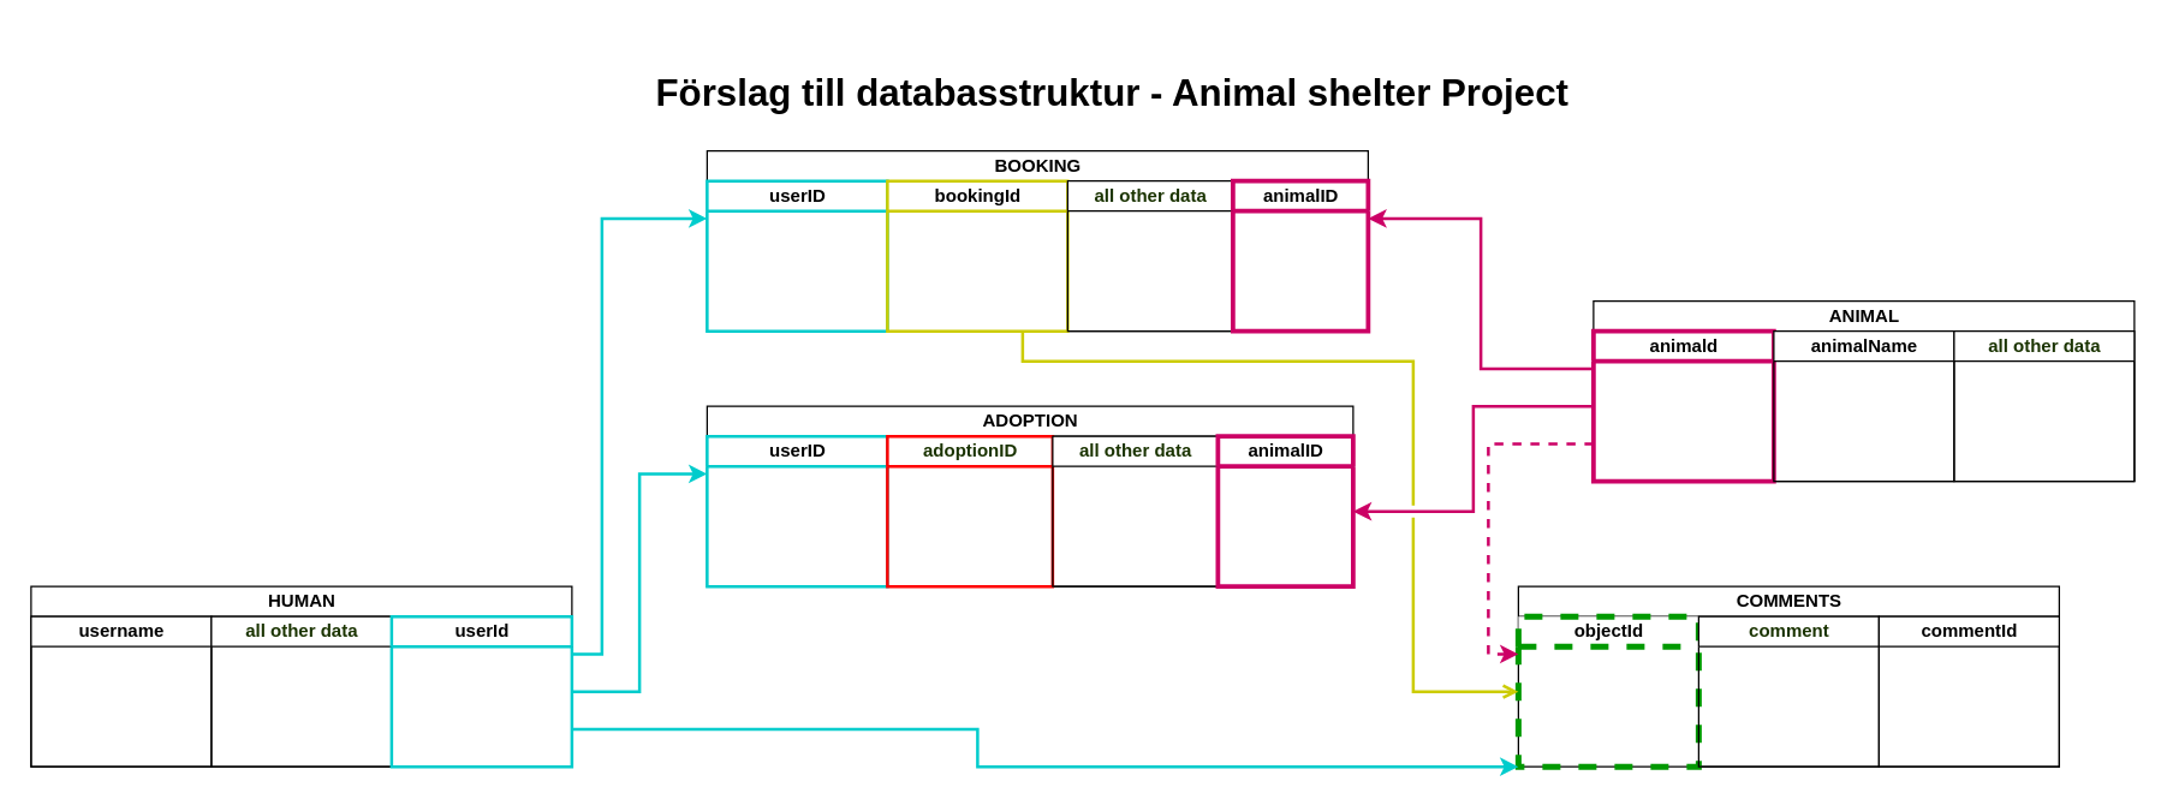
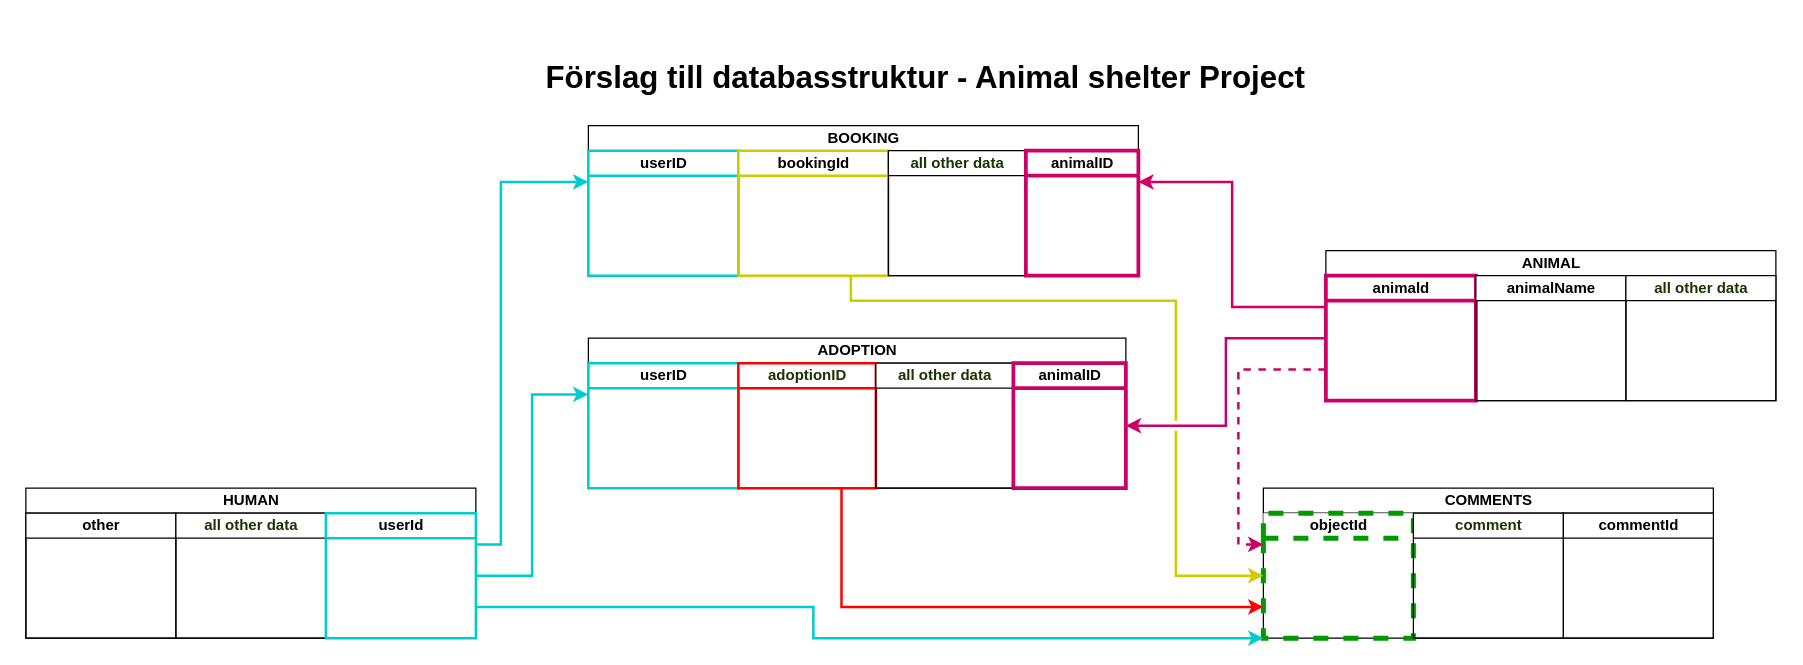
  <mxCell id="0" />
  <mxCell id="1" parent="0" />
  <mxCell id="2" value="HUMAN" style="swimlane;childLayout=stackLayout;resizeParent=1;resizeParentMax=0;startSize=20;html=1;" parent="1" vertex="1"><mxGeometry x="20" y="390" width="360" height="120" as="geometry" /></mxCell>
- <mxCell id="3" value="username" style="swimlane;startSize=20;html=1;" parent="2" vertex="1"><mxGeometry y="20" width="120" height="100" as="geometry" /></mxCell>
+ <mxCell id="3" value="other" style="swimlane;startSize=20;html=1;" parent="2" vertex="1"><mxGeometry y="20" width="120" height="100" as="geometry" /></mxCell>
  <mxCell id="4" value="all other data" style="swimlane;startSize=20;html=1;fontColor=#1A3300;" parent="2" vertex="1"><mxGeometry x="120" y="20" width="120" height="100" as="geometry" /></mxCell>
  <mxCell id="5" value="userId" style="swimlane;startSize=20;html=1;strokeColor=#00CCCC;strokeWidth=2;" parent="2" vertex="1"><mxGeometry x="240" y="20" width="120" height="100" as="geometry" /></mxCell>
  <mxCell id="6" value="ANIMAL" style="swimlane;childLayout=stackLayout;resizeParent=1;resizeParentMax=0;startSize=20;html=1;" parent="1" vertex="1"><mxGeometry x="1060" y="200" width="360" height="120" as="geometry" /></mxCell>
  <mxCell id="7" value="animald" style="swimlane;startSize=20;html=1;strokeColor=#CC0066;strokeWidth=3;" parent="6" vertex="1"><mxGeometry y="20" width="120" height="100" as="geometry" /></mxCell>
  <mxCell id="8" value="animalName" style="swimlane;startSize=20;html=1;" parent="6" vertex="1"><mxGeometry x="120" y="20" width="120" height="100" as="geometry" /></mxCell>
  <mxCell id="9" value="all other data" style="swimlane;startSize=20;html=1;fontColor=#1A3300;" parent="6" vertex="1"><mxGeometry x="240" y="20" width="120" height="100" as="geometry" /></mxCell>
  <mxCell id="10" value="BOOKING" style="swimlane;childLayout=stackLayout;resizeParent=1;resizeParentMax=0;startSize=20;html=1;" parent="1" vertex="1"><mxGeometry x="470" y="100" width="440" height="120" as="geometry" /></mxCell>
  <mxCell id="11" value="userID" style="swimlane;startSize=20;html=1;strokeColor=#00CCCC;strokeWidth=2;" parent="10" vertex="1"><mxGeometry y="20" width="120" height="100" as="geometry" /></mxCell>
  <mxCell id="12" value="bookingId" style="swimlane;startSize=20;html=1;strokeColor=#CCCC00;strokeWidth=2;" parent="10" vertex="1"><mxGeometry x="120" y="20" width="120" height="100" as="geometry" /></mxCell>
  <mxCell id="13" value="all other data" style="swimlane;startSize=20;html=1;fontColor=#1A3300;" parent="10" vertex="1"><mxGeometry x="240" y="20" width="110" height="100" as="geometry" /></mxCell>
  <mxCell id="14" value="animalID" style="swimlane;startSize=20;html=1;strokeColor=#CC0066;strokeWidth=3;" parent="10" vertex="1"><mxGeometry x="350" y="20" width="90" height="100" as="geometry" /></mxCell>
  <mxCell id="15" value="ADOPTION" style="swimlane;childLayout=stackLayout;resizeParent=1;resizeParentMax=0;startSize=20;html=1;" parent="1" vertex="1"><mxGeometry x="470" y="270" width="430" height="120" as="geometry" /></mxCell>
  <mxCell id="16" value="userID" style="swimlane;startSize=20;html=1;strokeColor=#00CCCC;strokeWidth=2;" parent="15" vertex="1"><mxGeometry y="20" width="120" height="100" as="geometry" /></mxCell>
  <mxCell id="17" value="adoptionID" style="swimlane;startSize=20;html=1;fontColor=#1A3300;strokeColor=#FF0000;strokeWidth=2;" parent="15" vertex="1"><mxGeometry x="120" y="20" width="110" height="100" as="geometry" /></mxCell>
  <mxCell id="18" value="all other data" style="swimlane;startSize=20;html=1;fontColor=#1A3300;" parent="15" vertex="1"><mxGeometry x="230" y="20" width="110" height="100" as="geometry" /></mxCell>
  <mxCell id="19" value="animalID" style="swimlane;startSize=20;html=1;strokeColor=#CC0066;strokeWidth=3;" parent="15" vertex="1"><mxGeometry x="340" y="20" width="90" height="100" as="geometry" /></mxCell>
  <mxCell id="20" value="COMMENTS" style="swimlane;childLayout=stackLayout;resizeParent=1;resizeParentMax=0;startSize=20;html=1;" parent="1" vertex="1"><mxGeometry x="1010" y="390" width="360" height="120" as="geometry" /></mxCell>
  <mxCell id="21" value="objectId" style="swimlane;startSize=20;html=1;strokeColor=#009900;dashed=1;strokeWidth=4;" parent="20" vertex="1"><mxGeometry y="20" width="120" height="100" as="geometry" /></mxCell>
  <mxCell id="22" value="comment" style="swimlane;startSize=20;html=1;fontColor=#1A3300;" parent="20" vertex="1"><mxGeometry x="120" y="20" width="120" height="100" as="geometry" /></mxCell>
  <mxCell id="23" value="commentId" style="swimlane;startSize=20;html=1;" parent="20" vertex="1"><mxGeometry x="240" y="20" width="120" height="100" as="geometry" /></mxCell>
  <mxCell id="24" style="edgeStyle=orthogonalEdgeStyle;rounded=0;orthogonalLoop=1;jettySize=auto;html=1;exitX=0;exitY=0.25;exitDx=0;exitDy=0;entryX=1;entryY=0.25;entryDx=0;entryDy=0;strokeColor=#CC0066;strokeWidth=2;" parent="1" source="7" target="14" edge="1"><mxGeometry relative="1" as="geometry"><mxPoint x="910" y="150" as="targetPoint" /></mxGeometry></mxCell>
  <mxCell id="25" style="edgeStyle=orthogonalEdgeStyle;rounded=0;orthogonalLoop=1;jettySize=auto;html=1;exitX=0;exitY=0.5;exitDx=0;exitDy=0;entryX=1;entryY=0.5;entryDx=0;entryDy=0;strokeColor=#CC0066;strokeWidth=2;" parent="1" source="7" target="19" edge="1"><mxGeometry relative="1" as="geometry" /></mxCell>
  <mxCell id="26" style="edgeStyle=orthogonalEdgeStyle;rounded=0;orthogonalLoop=1;jettySize=auto;html=1;exitX=0;exitY=0.75;exitDx=0;exitDy=0;entryX=0;entryY=0.25;entryDx=0;entryDy=0;strokeColor=#CC0066;strokeWidth=2;dashed=1;" parent="1" source="7" target="21" edge="1"><mxGeometry relative="1" as="geometry" /></mxCell>
  <mxCell id="27" style="edgeStyle=orthogonalEdgeStyle;rounded=0;orthogonalLoop=1;jettySize=auto;html=1;exitX=1;exitY=0.25;exitDx=0;exitDy=0;entryX=0;entryY=0.25;entryDx=0;entryDy=0;strokeColor=#00CCCC;strokeWidth=2;" parent="1" source="5" target="11" edge="1"><mxGeometry relative="1" as="geometry"><Array as="points"><mxPoint x="400" y="435" /><mxPoint x="400" y="145" /></Array></mxGeometry></mxCell>
  <mxCell id="28" style="edgeStyle=orthogonalEdgeStyle;rounded=0;orthogonalLoop=1;jettySize=auto;html=1;exitX=1;exitY=0.5;exitDx=0;exitDy=0;entryX=0;entryY=0.25;entryDx=0;entryDy=0;strokeColor=#00CCCC;strokeWidth=2;" parent="1" source="5" target="16" edge="1"><mxGeometry relative="1" as="geometry" /></mxCell>
- <mxCell id="29" style="edgeStyle=orthogonalEdgeStyle;rounded=0;orthogonalLoop=1;jettySize=auto;html=1;exitX=0.75;exitY=1;exitDx=0;exitDy=0;entryX=0;entryY=0.5;entryDx=0;entryDy=0;jumpStyle=gap;strokeColor=#CCCC00;strokeWidth=2;endArrow=open;" parent="1" source="12" target="21" edge="1"><mxGeometry relative="1" as="geometry"><Array as="points"><mxPoint x="680" y="240" /><mxPoint x="940" y="240" /><mxPoint x="940" y="460" /></Array></mxGeometry></mxCell>
+ <mxCell id="29" style="edgeStyle=orthogonalEdgeStyle;rounded=0;orthogonalLoop=1;jettySize=auto;html=1;exitX=0.75;exitY=1;exitDx=0;exitDy=0;entryX=0;entryY=0.5;entryDx=0;entryDy=0;jumpStyle=gap;strokeColor=#CCCC00;strokeWidth=2;" parent="1" source="12" target="21" edge="1"><mxGeometry relative="1" as="geometry"><Array as="points"><mxPoint x="680" y="240" /><mxPoint x="940" y="240" /><mxPoint x="940" y="460" /></Array></mxGeometry></mxCell>
  <mxCell id="30" value="Förslag till databasstruktur - Animal shelter Project" style="text;html=1;align=center;verticalAlign=middle;whiteSpace=wrap;rounded=0;fontStyle=1;fontSize=25;" parent="1" vertex="1"><mxGeometry x="400" y="20" width="680" height="80" as="geometry" /></mxCell>
+ <mxCell id="31" style="edgeStyle=orthogonalEdgeStyle;rounded=0;orthogonalLoop=1;jettySize=auto;html=1;exitX=0.75;exitY=1;exitDx=0;exitDy=0;entryX=0;entryY=0.75;entryDx=0;entryDy=0;strokeColor=#FF0000;strokeWidth=2;" parent="1" source="17" target="21" edge="1"><mxGeometry relative="1" as="geometry"><mxPoint x="910" y="580" as="targetPoint" /><Array as="points"><mxPoint x="673" y="485" /></Array></mxGeometry></mxCell>
  <mxCell id="32" style="edgeStyle=orthogonalEdgeStyle;rounded=0;orthogonalLoop=1;jettySize=auto;html=1;exitX=1;exitY=0.75;exitDx=0;exitDy=0;entryX=0;entryY=1;entryDx=0;entryDy=0;strokeWidth=2;strokeColor=#00CCCC;" parent="1" source="5" target="21" edge="1"><mxGeometry relative="1" as="geometry"><Array as="points"><mxPoint x="650" y="485" /><mxPoint x="650" y="510" /></Array></mxGeometry></mxCell>
